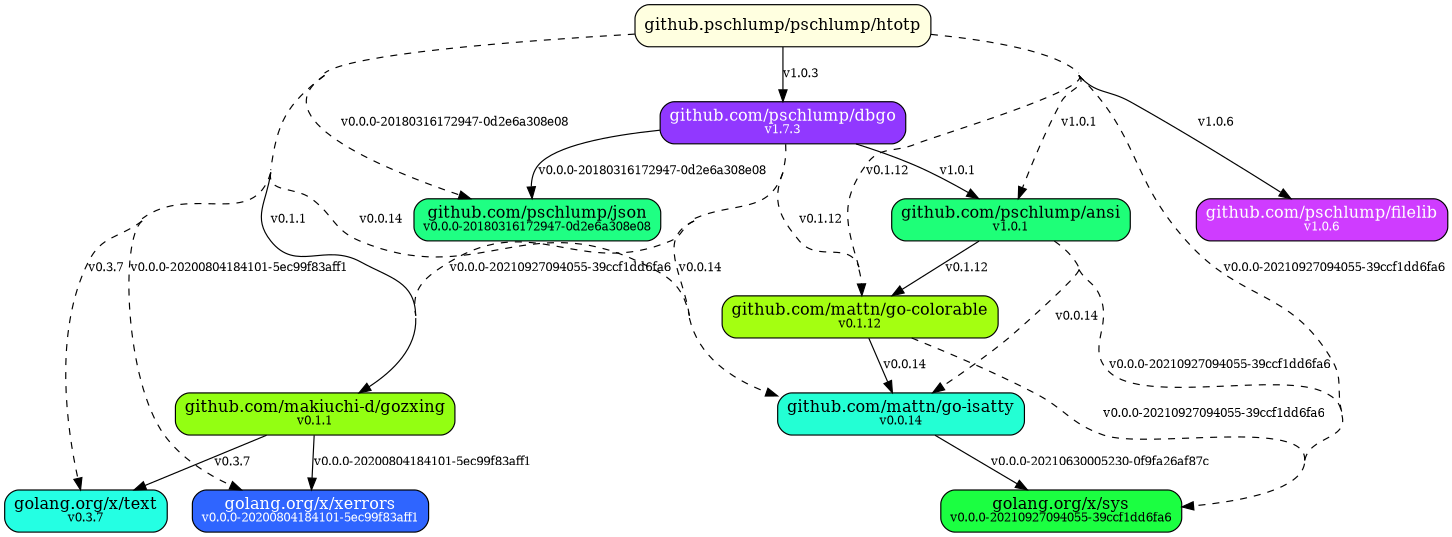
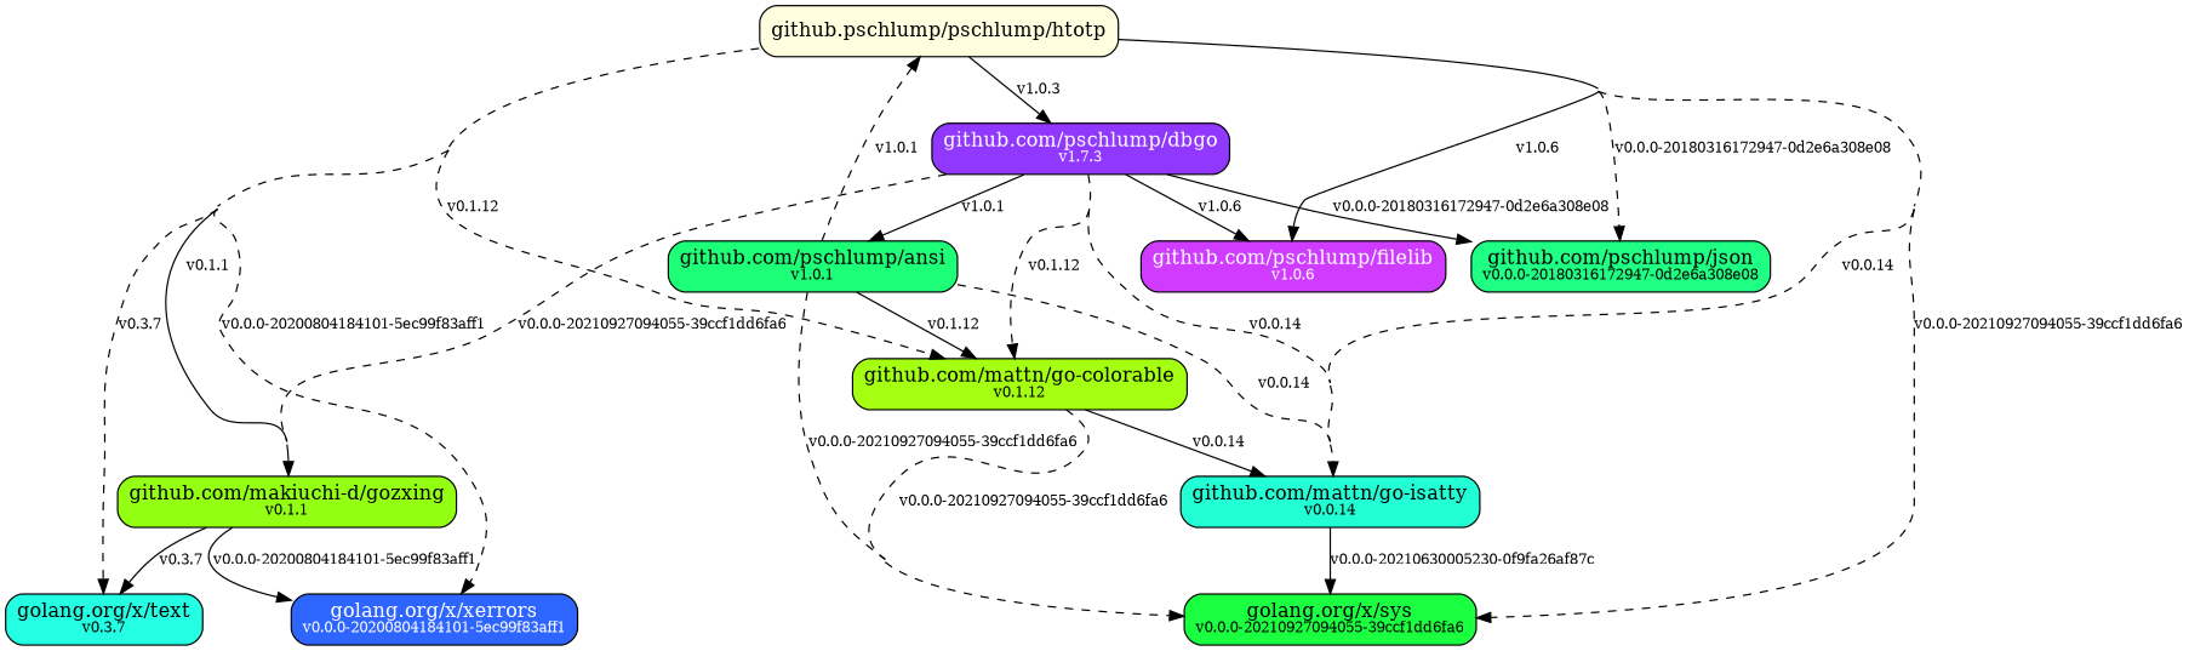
  strict digraph {
    concentrate=true
    node [fontcolor="0.000 0.000 0.000" shape=box style="rounded,filled"]
    edge [minlen=2 style=dashed]
    n1 [fillcolor="0.243 0.927 1.000" label=<github.com/makiuchi-d/gozxing<br /><font point-size="10">v0.1.1</font>>]
    n2 [fillcolor="0.478 0.856 1.000" label=<golang.org/x/text<br /><font point-size="10">v0.3.7</font>>]
    n3 [fillcolor="0.624 0.813 1.000" fontcolor="0.000 0.000 1.000" label=<golang.org/x/xerrors<br /><font point-size="10">v0.0.0-20200804184101-5ec99f83aff1</font>>]
    n4 [fillcolor="0.231 0.931 1.000" label=<github.com/mattn/go-colorable<br /><font point-size="10">v0.1.12</font>>]
    n5 [fillcolor="0.467 0.860 1.000" label=<github.com/mattn/go-isatty<br /><font point-size="10">v0.0.14</font>>]
    n6 [fillcolor="0.361 0.892 1.000" label=<golang.org/x/sys<br /><font point-size="10">v0.0.0-20210927094055-39ccf1dd6fa6</font>>]
    n7 [fillcolor="0.400 0.880 1.000" label=<github.com/pschlump/ansi<br /><font point-size="10">v1.0.1</font>>]
    n8 [fillcolor="0.741 0.778 1.000" fontcolor="0.000 0.000 1.000" label=<github.com/pschlump/dbgo<br /><font point-size="10">v1.7.3</font>>]
    n9 [fillcolor="0.792 0.762 1.000" fontcolor="0.000 0.000 1.000" label=<github.com/pschlump/filelib<br /><font point-size="10">v1.0.6</font>>]
    n10 [fillcolor="0.408 0.878 1.000" label=<github.com/pschlump/json<br /><font point-size="10">v0.0.0-20180316172947-0d2e6a308e08</font>>]
    n11 [fillcolor=lightyellow label="github.pschlump/pschlump/htotp"]
    n1 -> n2 [label=<<font point-size="10">v0.3.7</font>> minlen="" style=""]
    n1 -> n3 [label=<<font point-size="10">v0.0.0-20200804184101-5ec99f83aff1</font>> minlen="" style=""]
    n4 -> n5 [label=<<font point-size="10">v0.0.14</font>> minlen="" style=""]
    n4 -> n6 [label=<<font point-size="10">v0.0.0-20210927094055-39ccf1dd6fa6</font>>]
    n5 -> n6 [label=<<font point-size="10">v0.0.0-20210630005230-0f9fa26af87c</font>> minlen="" style=""]
    n7 -> n4 [label=<<font point-size="10">v0.1.12</font>> minlen="" style=""]
    n7 -> n5 [label=<<font point-size="10">v0.0.14</font>>]
    n7 -> n6 [label=<<font point-size="10">v0.0.0-20210927094055-39ccf1dd6fa6</font>> minlen=3]
    n8 -> n1 [label=<<font point-size="10">v0.0.0-20210927094055-39ccf1dd6fa6</font>> minlen=3]
    n8 -> n4 [label=<<font point-size="10">v0.1.12</font>>]
    n8 -> n5 [label=<<font point-size="10">v0.0.14</font>>]
    n8 -> n7 [label=<<font point-size="10">v1.0.1</font>> minlen="" style=""]
+   n8 -> n9 [label=<<font point-size="10">v1.0.6</font>> minlen="" style=""]
    n8 -> n10 [label=<<font point-size="10">v0.0.0-20180316172947-0d2e6a308e08</font>> minlen="" style=""]
    n11 -> n1 [label=<<font point-size="10">v0.1.1</font>> minlen="" style=""]
    n11 -> n2 [label=<<font point-size="10">v0.3.7</font>>]
    n11 -> n3 [label=<<font point-size="10">v0.0.0-20200804184101-5ec99f83aff1</font>>]
    n11 -> n4 [label=<<font point-size="10">v0.1.12</font>>]
    n11 -> n5 [label=<<font point-size="10">v0.0.14</font>>]
    n11 -> n6 [label=<<font point-size="10">v0.0.0-20210927094055-39ccf1dd6fa6</font>> minlen=3]
-   n11 -> n7 [label=<<font point-size="10">v1.0.1</font>>]
+   n7 -> n11 [label=<<font point-size="10">v1.0.1</font>>]
    n11 -> n8 [label=<<font point-size="10">v1.0.3</font>> minlen="" style=""]
    n11 -> n9 [label=<<font point-size="10">v1.0.6</font>> style=""]
    n11 -> n10 [label=<<font point-size="10">v0.0.0-20180316172947-0d2e6a308e08</font>>]
  }
